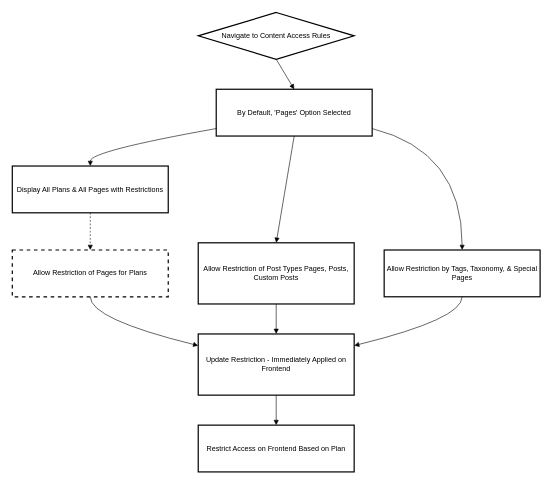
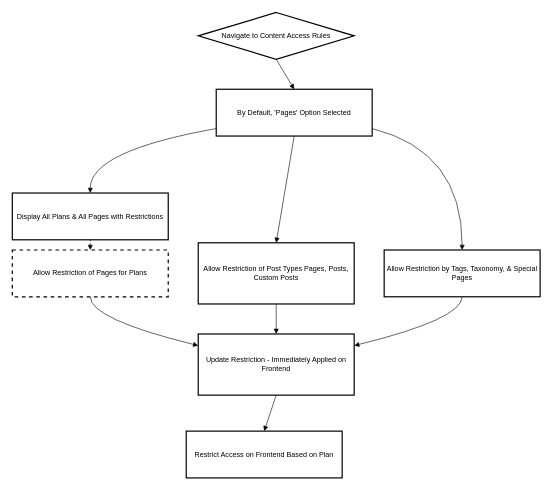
  <mxCell id="0" />
  <mxCell id="1" parent="0" />
  <mxCell id="2" value="Navigate to Content Access Rules" style="rhombus;whiteSpace=wrap;strokeWidth=2;" vertex="1" parent="1"><mxGeometry x="330" y="20" width="260" height="78" as="geometry" /></mxCell>
  <mxCell id="3" value="By Default, 'Pages' Option Selected" style="whiteSpace=wrap;strokeWidth=2;" vertex="1" parent="1"><mxGeometry x="360" y="148" width="260" height="78" as="geometry" /></mxCell>
- <mxCell id="4" value="Display All Plans &amp; All Pages with Restrictions" style="whiteSpace=wrap;strokeWidth=2;" vertex="1" parent="1"><mxGeometry x="20" y="276" width="260" height="78" as="geometry" /></mxCell>
+ <mxCell id="4" value="Display All Plans &amp; All Pages with Restrictions" style="whiteSpace=wrap;strokeWidth=2;" vertex="1" parent="1"><mxGeometry x="20" y="321" width="260" height="78" as="geometry" /></mxCell>
  <mxCell id="5" value="Allow Restriction of Pages for Plans" style="whiteSpace=wrap;strokeWidth=2;dashed=1;" vertex="1" parent="1"><mxGeometry x="20" y="416" width="260" height="78" as="geometry" /></mxCell>
  <mxCell id="6" value="Update Restriction - Immediately Applied on Frontend" style="whiteSpace=wrap;strokeWidth=2;" vertex="1" parent="1"><mxGeometry x="330" y="556" width="260" height="102" as="geometry" /></mxCell>
- <mxCell id="7" value="Restrict Access on Frontend Based on Plan" style="whiteSpace=wrap;strokeWidth=2;" vertex="1" parent="1"><mxGeometry x="330" y="708" width="260" height="78" as="geometry" /></mxCell>
+ <mxCell id="7" value="Restrict Access on Frontend Based on Plan" style="whiteSpace=wrap;strokeWidth=2;" vertex="1" parent="1"><mxGeometry x="310" y="718" width="260" height="78" as="geometry" /></mxCell>
  <mxCell id="8" value="Allow Restriction of Post Types Pages, Posts, Custom Posts" style="whiteSpace=wrap;strokeWidth=2;" vertex="1" parent="1"><mxGeometry x="330" y="404" width="260" height="102" as="geometry" /></mxCell>
  <mxCell id="9" value="Allow Restriction by Tags, Taxonomy, &amp; Special Pages" style="whiteSpace=wrap;strokeWidth=2;" vertex="1" parent="1"><mxGeometry x="640" y="416" width="260" height="78" as="geometry" /></mxCell>
  <mxCell id="10" value="" style="curved=1;startArrow=none;endArrow=block;exitX=0.5;exitY=1;entryX=0.5;entryY=0;rounded=0;" edge="1" parent="1" source="2" target="3"><mxGeometry relative="1" as="geometry"><Array as="points" /></mxGeometry></mxCell>
  <mxCell id="11" value="" style="curved=1;startArrow=none;endArrow=block;exitX=0;exitY=0.84;entryX=0.5;entryY=0;rounded=0;" edge="1" parent="1" source="3" target="4"><mxGeometry relative="1" as="geometry"><Array as="points"><mxPoint x="150" y="251" /></Array></mxGeometry></mxCell>
  <mxCell id="12" value="" style="curved=1;startArrow=none;endArrow=block;exitX=0.5;exitY=1;entryX=0.5;entryY=0;rounded=0;dashed=1;" edge="1" parent="1" source="4" target="5"><mxGeometry relative="1" as="geometry"><Array as="points" /></mxGeometry></mxCell>
  <mxCell id="13" value="" style="curved=1;startArrow=none;endArrow=block;exitX=0.5;exitY=1;entryX=0;entryY=0.19;rounded=0;" edge="1" parent="1" source="5" target="6"><mxGeometry relative="1" as="geometry"><Array as="points"><mxPoint x="150" y="531" /></Array></mxGeometry></mxCell>
  <mxCell id="14" value="" style="curved=1;startArrow=none;endArrow=block;exitX=0.5;exitY=1;entryX=0.5;entryY=0;rounded=0;" edge="1" parent="1" source="6" target="7"><mxGeometry relative="1" as="geometry"><Array as="points" /></mxGeometry></mxCell>
  <mxCell id="15" value="" style="curved=1;startArrow=none;endArrow=block;exitX=0.5;exitY=1;entryX=0.5;entryY=0;rounded=0;" edge="1" parent="1" source="3" target="8"><mxGeometry relative="1" as="geometry"><Array as="points" /></mxGeometry></mxCell>
  <mxCell id="16" value="" style="curved=1;startArrow=none;endArrow=block;exitX=0.5;exitY=1;entryX=0.5;entryY=0;rounded=0;" edge="1" parent="1" source="8" target="6"><mxGeometry relative="1" as="geometry"><Array as="points" /></mxGeometry></mxCell>
  <mxCell id="17" value="" style="curved=1;startArrow=none;endArrow=block;exitX=1;exitY=0.84;entryX=0.5;entryY=0;rounded=0;" edge="1" parent="1" source="3" target="9"><mxGeometry relative="1" as="geometry"><Array as="points"><mxPoint x="770" y="251" /></Array></mxGeometry></mxCell>
  <mxCell id="18" value="" style="curved=1;startArrow=none;endArrow=block;exitX=0.5;exitY=1;entryX=1;entryY=0.19;rounded=0;" edge="1" parent="1" source="9" target="6"><mxGeometry relative="1" as="geometry"><Array as="points"><mxPoint x="770" y="531" /></Array></mxGeometry></mxCell>
